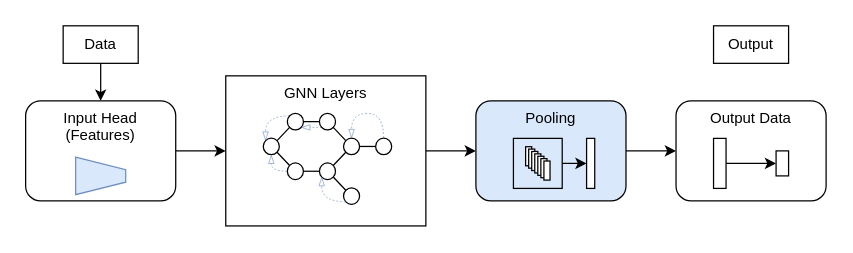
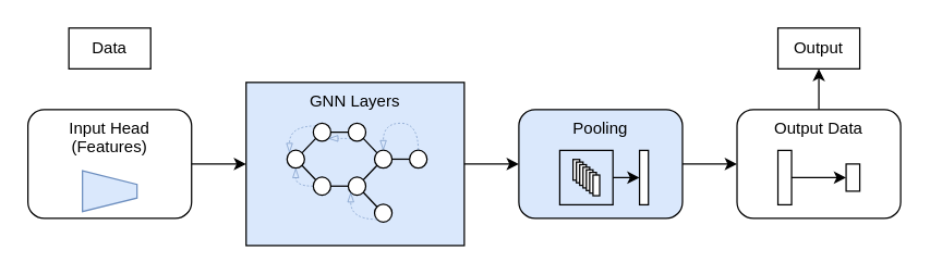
  <mxCell id="0" />
  <mxCell id="1" parent="0" />
- <mxCell id="2" value="GNN Layers" style="rounded=0;whiteSpace=wrap;html=1;verticalAlign=top;" vertex="1" parent="1"><mxGeometry x="180" y="60" width="160" height="120" as="geometry" /></mxCell>
+ <mxCell id="2" value="GNN Layers" style="rounded=0;whiteSpace=wrap;html=1;verticalAlign=top;fillColor=#dae8fc;" vertex="1" parent="1"><mxGeometry x="180" y="60" width="160" height="120" as="geometry" /></mxCell>
  <mxCell id="3" style="edgeStyle=orthogonalEdgeStyle;rounded=0;orthogonalLoop=1;jettySize=auto;html=1;exitX=1;exitY=0.5;exitDx=0;exitDy=0;entryX=0;entryY=0.5;entryDx=0;entryDy=0;" edge="1" parent="1" source="4" target="2"><mxGeometry relative="1" as="geometry" /></mxCell>
  <mxCell id="4" value="Input Head&lt;br&gt;(Features)" style="rounded=1;whiteSpace=wrap;html=1;verticalAlign=top;" vertex="1" parent="1"><mxGeometry x="20" y="80" width="120" height="80" as="geometry" /></mxCell>
  <mxCell id="5" style="edgeStyle=orthogonalEdgeStyle;rounded=0;orthogonalLoop=1;jettySize=auto;html=1;exitX=1;exitY=0.5;exitDx=0;exitDy=0;entryX=0;entryY=0.5;entryDx=0;entryDy=0;" edge="1" parent="1" source="2" target="7"><mxGeometry relative="1" as="geometry" /></mxCell>
  <mxCell id="6" style="edgeStyle=orthogonalEdgeStyle;rounded=0;orthogonalLoop=1;jettySize=auto;html=1;exitX=1;exitY=0.5;exitDx=0;exitDy=0;entryX=0;entryY=0.5;entryDx=0;entryDy=0;" edge="1" parent="1" source="7" target="9"><mxGeometry relative="1" as="geometry" /></mxCell>
  <mxCell id="7" value="Pooling" style="rounded=1;whiteSpace=wrap;html=1;verticalAlign=top;fillColor=#dae8fc;" vertex="1" parent="1"><mxGeometry x="380" y="80" width="120" height="80" as="geometry" /></mxCell>
+ <mxCell id="8" style="edgeStyle=orthogonalEdgeStyle;curved=1;rounded=0;orthogonalLoop=1;jettySize=auto;html=1;exitX=0.5;exitY=0;exitDx=0;exitDy=0;entryX=0.5;entryY=1;entryDx=0;entryDy=0;strokeWidth=1;endArrow=classic;endFill=1;" edge="1" parent="1" source="9" target="47"><mxGeometry relative="1" as="geometry" /></mxCell>
  <mxCell id="9" value="Output Data" style="rounded=1;whiteSpace=wrap;html=1;verticalAlign=top;" vertex="1" parent="1"><mxGeometry x="540" y="80" width="120" height="80" as="geometry" /></mxCell>
  <mxCell id="10" value="" style="shape=trapezoid;perimeter=trapezoidPerimeter;whiteSpace=wrap;html=1;fixedSize=1;rotation=90;size=10;fillColor=#dae8fc;strokeColor=#6c8ebf;" vertex="1" parent="1"><mxGeometry x="65" y="120" width="30" height="40" as="geometry" /></mxCell>
  <mxCell id="11" value="" style="group" vertex="1" connectable="0" parent="1"><mxGeometry x="410" y="110" width="65" height="40" as="geometry" /></mxCell>
  <mxCell id="12" value="" style="group" vertex="1" connectable="0" parent="11"><mxGeometry x="9.75" y="6.667" width="19.5" height="26.667" as="geometry" /></mxCell>
  <mxCell id="13" value="" style="rounded=0;whiteSpace=wrap;html=1;" vertex="1" parent="12"><mxGeometry width="4.875" height="15.238" as="geometry" /></mxCell>
  <mxCell id="14" value="" style="rounded=0;whiteSpace=wrap;html=1;" vertex="1" parent="12"><mxGeometry x="2.438" y="1.905" width="4.875" height="15.238" as="geometry" /></mxCell>
  <mxCell id="15" value="" style="rounded=0;whiteSpace=wrap;html=1;" vertex="1" parent="12"><mxGeometry x="4.875" y="3.81" width="4.875" height="15.238" as="geometry" /></mxCell>
  <mxCell id="16" value="" style="rounded=0;whiteSpace=wrap;html=1;" vertex="1" parent="12"><mxGeometry x="7.312" y="5.714" width="4.875" height="15.238" as="geometry" /></mxCell>
  <mxCell id="17" value="" style="rounded=0;whiteSpace=wrap;html=1;" vertex="1" parent="12"><mxGeometry x="9.75" y="7.619" width="4.875" height="15.238" as="geometry" /></mxCell>
  <mxCell id="18" value="" style="rounded=0;whiteSpace=wrap;html=1;" vertex="1" parent="12"><mxGeometry x="12.188" y="9.524" width="4.875" height="15.238" as="geometry" /></mxCell>
  <mxCell id="19" value="" style="rounded=0;whiteSpace=wrap;html=1;" vertex="1" parent="12"><mxGeometry x="14.625" y="11.429" width="4.875" height="15.238" as="geometry" /></mxCell>
  <mxCell id="20" value="" style="rounded=0;whiteSpace=wrap;html=1;" vertex="1" parent="11"><mxGeometry x="58.5" width="6.5" height="40" as="geometry" /></mxCell>
  <mxCell id="21" style="edgeStyle=none;rounded=0;orthogonalLoop=1;jettySize=auto;html=1;exitX=1;exitY=0.5;exitDx=0;exitDy=0;entryX=0;entryY=0.5;entryDx=0;entryDy=0;endArrow=classic;endFill=1;" edge="1" parent="11" source="22" target="20"><mxGeometry relative="1" as="geometry" /></mxCell>
  <mxCell id="22" value="" style="rounded=0;whiteSpace=wrap;html=1;fillColor=none;" vertex="1" parent="11"><mxGeometry width="39" height="40" as="geometry" /></mxCell>
  <mxCell id="23" value="" style="group" vertex="1" connectable="0" parent="1"><mxGeometry x="210" y="90" width="110" height="80" as="geometry" /></mxCell>
  <mxCell id="24" value="" style="ellipse;whiteSpace=wrap;html=1;movable=1;resizable=1;rotatable=1;deletable=1;editable=1;connectable=1;" vertex="1" parent="23"><mxGeometry y="19.835" width="12.833" height="13.223" as="geometry" /></mxCell>
  <mxCell id="25" value="" style="ellipse;whiteSpace=wrap;html=1;movable=1;resizable=1;rotatable=1;deletable=1;editable=1;connectable=1;" vertex="1" parent="23"><mxGeometry x="89.833" y="19.835" width="12.833" height="13.223" as="geometry" /></mxCell>
  <mxCell id="26" value="" style="ellipse;whiteSpace=wrap;html=1;movable=1;resizable=1;rotatable=1;deletable=1;editable=1;connectable=1;" vertex="1" parent="23"><mxGeometry x="64.167" y="59.504" width="12.833" height="13.223" as="geometry" /></mxCell>
  <mxCell id="27" style="edgeStyle=orthogonalEdgeStyle;curved=1;rounded=0;orthogonalLoop=1;jettySize=auto;html=1;exitX=0;exitY=0;exitDx=0;exitDy=0;entryX=0;entryY=0;entryDx=0;entryDy=0;endArrow=blockThin;endFill=0;strokeWidth=0.5;dashed=1;fillColor=#dae8fc;strokeColor=#6c8ebf;" edge="1" parent="23" source="28" target="24"><mxGeometry relative="1" as="geometry" /></mxCell>
  <mxCell id="28" value="" style="ellipse;whiteSpace=wrap;html=1;movable=1;resizable=1;rotatable=1;deletable=1;editable=1;connectable=1;" vertex="1" parent="23"><mxGeometry x="19.25" width="12.833" height="13.223" as="geometry" /></mxCell>
  <mxCell id="29" style="rounded=0;orthogonalLoop=1;jettySize=auto;html=1;exitX=1;exitY=0;exitDx=0;exitDy=0;entryX=0;entryY=1;entryDx=0;entryDy=0;endArrow=none;endFill=0;movable=1;resizable=1;rotatable=1;deletable=1;editable=1;connectable=1;" edge="1" parent="23" source="24" target="28"><mxGeometry relative="1" as="geometry" /></mxCell>
  <mxCell id="30" style="edgeStyle=none;rounded=0;orthogonalLoop=1;jettySize=auto;html=1;exitX=1;exitY=1;exitDx=0;exitDy=0;entryX=0;entryY=0;entryDx=0;entryDy=0;endArrow=none;endFill=0;movable=1;resizable=1;rotatable=1;deletable=1;editable=1;connectable=1;" edge="1" parent="23" source="31" target="26"><mxGeometry relative="1" as="geometry" /></mxCell>
  <mxCell id="31" value="" style="ellipse;whiteSpace=wrap;html=1;movable=1;resizable=1;rotatable=1;deletable=1;editable=1;connectable=1;" vertex="1" parent="23"><mxGeometry x="44.917" y="39.669" width="12.833" height="13.223" as="geometry" /></mxCell>
  <mxCell id="32" style="edgeStyle=orthogonalEdgeStyle;curved=1;rounded=0;orthogonalLoop=1;jettySize=auto;html=1;exitX=0;exitY=1;exitDx=0;exitDy=0;entryX=0;entryY=1;entryDx=0;entryDy=0;dashed=1;strokeWidth=0.5;endArrow=blockThin;endFill=0;fillColor=#dae8fc;strokeColor=#6c8ebf;" edge="1" parent="23" source="26" target="31"><mxGeometry relative="1" as="geometry" /></mxCell>
  <mxCell id="33" style="edgeStyle=orthogonalEdgeStyle;curved=1;rounded=0;orthogonalLoop=1;jettySize=auto;html=1;exitX=0;exitY=1;exitDx=0;exitDy=0;entryX=1;entryY=1;entryDx=0;entryDy=0;dashed=1;strokeWidth=0.5;endArrow=blockThin;endFill=0;fillColor=#dae8fc;strokeColor=#6c8ebf;" edge="1" parent="23" source="34" target="28"><mxGeometry relative="1" as="geometry" /></mxCell>
  <mxCell id="34" value="" style="ellipse;whiteSpace=wrap;html=1;movable=1;resizable=1;rotatable=1;deletable=1;editable=1;connectable=1;" vertex="1" parent="23"><mxGeometry x="44.917" width="12.833" height="13.223" as="geometry" /></mxCell>
  <mxCell id="35" style="edgeStyle=none;rounded=0;orthogonalLoop=1;jettySize=auto;html=1;exitX=1;exitY=0.5;exitDx=0;exitDy=0;entryX=0;entryY=0.5;entryDx=0;entryDy=0;endArrow=none;endFill=0;movable=1;resizable=1;rotatable=1;deletable=1;editable=1;connectable=1;" edge="1" parent="23" source="28" target="34"><mxGeometry relative="1" as="geometry" /></mxCell>
  <mxCell id="36" style="edgeStyle=none;rounded=0;orthogonalLoop=1;jettySize=auto;html=1;exitX=0;exitY=0;exitDx=0;exitDy=0;entryX=1;entryY=1;entryDx=0;entryDy=0;endArrow=none;endFill=0;movable=1;resizable=1;rotatable=1;deletable=1;editable=1;connectable=1;" edge="1" parent="23" source="38" target="24"><mxGeometry relative="1" as="geometry" /></mxCell>
  <mxCell id="37" style="edgeStyle=orthogonalEdgeStyle;curved=1;rounded=0;orthogonalLoop=1;jettySize=auto;html=1;exitX=0;exitY=0.5;exitDx=0;exitDy=0;entryX=0.5;entryY=1;entryDx=0;entryDy=0;dashed=1;strokeWidth=0.5;endArrow=blockThin;endFill=0;fillColor=#dae8fc;strokeColor=#6c8ebf;" edge="1" parent="23" source="38" target="24"><mxGeometry relative="1" as="geometry" /></mxCell>
  <mxCell id="38" value="" style="ellipse;whiteSpace=wrap;html=1;movable=1;resizable=1;rotatable=1;deletable=1;editable=1;connectable=1;" vertex="1" parent="23"><mxGeometry x="19.25" y="39.669" width="12.833" height="13.223" as="geometry" /></mxCell>
  <mxCell id="39" style="edgeStyle=none;rounded=0;orthogonalLoop=1;jettySize=auto;html=1;exitX=0;exitY=0.5;exitDx=0;exitDy=0;entryX=1;entryY=0.5;entryDx=0;entryDy=0;endArrow=none;endFill=0;movable=1;resizable=1;rotatable=1;deletable=1;editable=1;connectable=1;" edge="1" parent="23" source="31" target="38"><mxGeometry relative="1" as="geometry" /></mxCell>
  <mxCell id="40" style="edgeStyle=none;rounded=0;orthogonalLoop=1;jettySize=auto;html=1;exitX=0;exitY=1;exitDx=0;exitDy=0;entryX=1;entryY=0;entryDx=0;entryDy=0;endArrow=none;endFill=0;movable=1;resizable=1;rotatable=1;deletable=1;editable=1;connectable=1;" edge="1" parent="23" source="42" target="31"><mxGeometry relative="1" as="geometry" /></mxCell>
  <mxCell id="41" style="edgeStyle=none;rounded=0;orthogonalLoop=1;jettySize=auto;html=1;exitX=1;exitY=0.5;exitDx=0;exitDy=0;entryX=0;entryY=0.5;entryDx=0;entryDy=0;endArrow=none;endFill=0;movable=1;resizable=1;rotatable=1;deletable=1;editable=1;connectable=1;" edge="1" parent="23" source="42" target="25"><mxGeometry relative="1" as="geometry" /></mxCell>
  <mxCell id="42" value="" style="ellipse;whiteSpace=wrap;html=1;movable=1;resizable=1;rotatable=1;deletable=1;editable=1;connectable=1;" vertex="1" parent="23"><mxGeometry x="64.167" y="19.835" width="12.833" height="13.223" as="geometry" /></mxCell>
  <mxCell id="43" style="edgeStyle=none;rounded=0;orthogonalLoop=1;jettySize=auto;html=1;exitX=1;exitY=1;exitDx=0;exitDy=0;entryX=0;entryY=0;entryDx=0;entryDy=0;endArrow=none;endFill=0;movable=1;resizable=1;rotatable=1;deletable=1;editable=1;connectable=1;" edge="1" parent="23" source="34" target="42"><mxGeometry relative="1" as="geometry" /></mxCell>
  <mxCell id="44" style="edgeStyle=orthogonalEdgeStyle;curved=1;rounded=0;orthogonalLoop=1;jettySize=auto;html=1;exitX=0.5;exitY=0;exitDx=0;exitDy=0;entryX=0.5;entryY=0;entryDx=0;entryDy=0;dashed=1;strokeWidth=0.5;endArrow=blockThin;endFill=0;fillColor=#dae8fc;strokeColor=#6c8ebf;" edge="1" parent="23" source="25" target="42"><mxGeometry relative="1" as="geometry"><Array as="points"><mxPoint x="96.067" /><mxPoint x="70.4" /></Array></mxGeometry></mxCell>
- <mxCell id="45" style="edgeStyle=orthogonalEdgeStyle;curved=1;rounded=0;orthogonalLoop=1;jettySize=auto;html=1;exitX=0.5;exitY=1;exitDx=0;exitDy=0;entryX=0.5;entryY=0;entryDx=0;entryDy=0;strokeWidth=1;endArrow=classic;endFill=1;" edge="1" parent="1" source="46" target="4"><mxGeometry relative="1" as="geometry" /></mxCell>
  <mxCell id="46" value="Data" style="text;html=1;strokeColor=default;fillColor=none;align=center;verticalAlign=middle;whiteSpace=wrap;rounded=0;" vertex="1" parent="1"><mxGeometry x="50" y="20" width="60" height="30" as="geometry" /></mxCell>
  <mxCell id="47" value="Output" style="text;html=1;strokeColor=default;fillColor=none;align=center;verticalAlign=middle;whiteSpace=wrap;rounded=0;" vertex="1" parent="1"><mxGeometry x="570" y="20" width="60" height="30" as="geometry" /></mxCell>
  <mxCell id="48" value="" style="rounded=0;whiteSpace=wrap;html=1;fillColor=none;" vertex="1" parent="1"><mxGeometry x="570" y="110" width="10" height="40" as="geometry" /></mxCell>
  <mxCell id="49" value="" style="rounded=0;whiteSpace=wrap;html=1;fillColor=none;" vertex="1" parent="1"><mxGeometry x="620" y="120" width="10" height="20" as="geometry" /></mxCell>
  <mxCell id="50" style="edgeStyle=none;rounded=0;orthogonalLoop=1;jettySize=auto;html=1;exitX=1;exitY=0.5;exitDx=0;exitDy=0;entryX=0;entryY=0.5;entryDx=0;entryDy=0;endArrow=classic;endFill=1;" edge="1" parent="1" source="48" target="49"><mxGeometry relative="1" as="geometry" /></mxCell>
